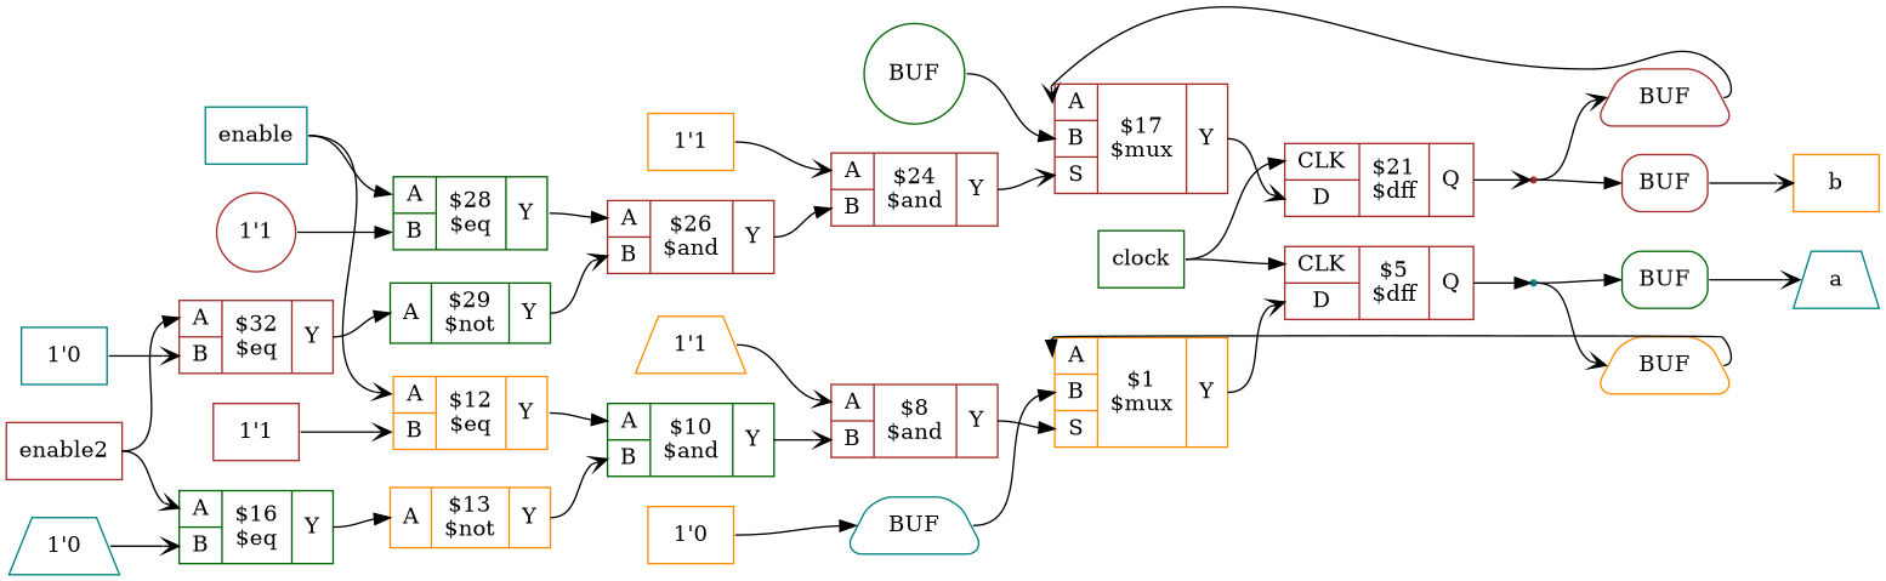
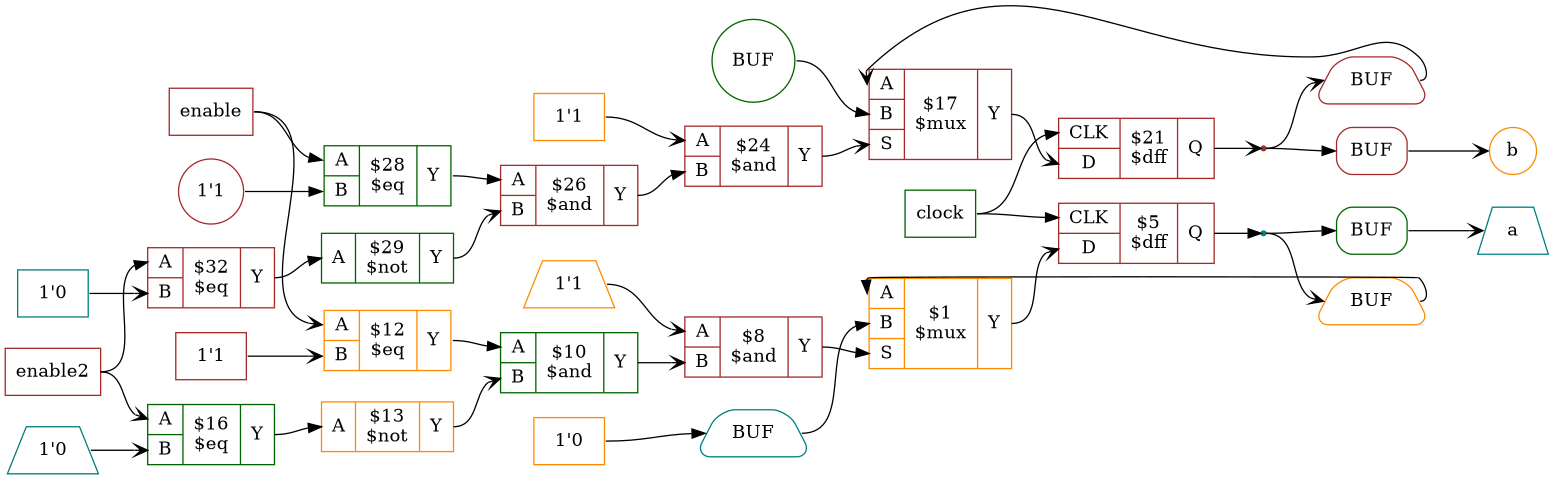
  digraph {
    rankdir=LR
    remincross=true
    node [color=brown shape=record]
    edge [arrowhead=vee color=black headport="p25:w" tailport=e]
-   n19 [color=teal fontcolor=black label=enable shape=box]
+   n19 [fontcolor=black label=enable shape=box]
    c30 [color=darkgreen label="{{<p25> A|<p26> B}|$28\n$eq|{<p27> Y}}"]
    c41 [color=darkorange label="{{<p25> A|<p26> B}|$12\n$eq|{<p27> Y}}"]
    c31 [label="{{<p25> A|<p26> B}|$26\n$and|{<p27> Y}}"]
    c42 [color=darkgreen label="{{<p25> A|<p26> B}|$10\n$and|{<p27> Y}}"]
    n20 [fontcolor=black label=enable2 shape=box]
    c28 [label="{{<p25> A|<p26> B}|$32\n$eq|{<p27> Y}}"]
    c39 [color=darkgreen label="{{<p25> A|<p26> B}|$16\n$eq|{<p27> Y}}"]
    c29 [color=darkgreen label="{{<p25> A}|$29\n$not|{<p27> Y}}"]
    c40 [color=darkorange label="{{<p25> A}|$13\n$not|{<p27> Y}}"]
    n21 [color=darkgreen fontcolor=black label=clock shape=box]
    c36 [label="{{<p33> CLK|<p34> D}|$21\n$dff|{<p35> Q}}"]
    c44 [label="{{<p33> CLK|<p34> D}|$5\n$dff|{<p35> Q}}"]
    n6 [shape=point]
    n15 [color=teal shape=point]
    x11 [color=darkgreen label=BUF shape=circle style=rounded]
    c38 [label="{{<p25> A|<p26> B|<p37> S}|$17\n$mux|{<p27> Y}}"]
-   n23 [color=darkorange fontcolor=black label=b shape=box]
+   n23 [color=darkorange fontcolor=black label=b shape=circle]
    n24 [color=teal fontcolor=black label=a shape=trapezium]
    v0 [color=teal label="1'0" shape=box]
    c32 [label="{{<p25> A|<p26> B}|$24\n$and|{<p27> Y}}"]
    v1 [label="1'1" shape=circle]
    v2 [color=darkorange label="1'1" shape=box]
    x7 [label=BUF shape=trapezium style=rounded]
    x12 [label=BUF shape=box style=rounded]
    v3 [color=teal label="1'0" shape=trapezium]
    c43 [label="{{<p25> A|<p26> B}|$8\n$and|{<p27> Y}}"]
    v4 [label="1'1" shape=box]
    c45 [color=darkorange label="{{<p25> A|<p26> B|<p37> S}|$1\n$mux|{<p27> Y}}"]
    v5 [color=darkorange label="1'1" shape=trapezium]
    x6 [color=darkorange label=BUF shape=trapezium style=rounded]
    x10 [color=darkgreen label=BUF shape=box style=rounded]
    v8 [color=darkorange label="1'0" shape=box]
    x9 [color=teal label=BUF shape=trapezium style=rounded]
    n19 -> c30 [arrowhead=normal]
    n19 -> c41
    c30 -> c31 [arrowhead=normal tailport="p27:e"]
    c41 -> c42 [arrowhead=normal tailport="p27:e"]
    c31 -> c32 [arrowhead=normal headport="p26:w" tailport="p27:e"]
    c42 -> c43 [headport="p26:w" tailport="p27:e"]
    n20 -> c28 [arrowhead=normal]
    n20 -> c39
    c28 -> c29 [arrowhead=normal tailport="p27:e"]
    c39 -> c40 [arrowhead=normal tailport="p27:e"]
    c29 -> c31 [headport="p26:w" tailport="p27:e"]
    c40 -> c42 [headport="p26:w" tailport="p27:e"]
    n21 -> c36 [arrowhead=normal headport="p33:w"]
    n21 -> c44 [arrowhead=normal headport="p33:w"]
    c36 -> n6 [headport=w tailport="p35:e"]
    c44 -> n15 [arrowhead=normal headport=w tailport="p35:e"]
    n6 -> x7 [headport="w:w"]
    n6 -> x12 [arrowhead=normal headport="w:w"]
    n15 -> x6 [headport="w:w"]
    n15 -> x10 [arrowhead=normal headport="w:w"]
    x11 -> c38 [arrowhead=normal headport="p26:w" tailport="e:e"]
    c38 -> c36 [headport="p34:w" tailport="p27:e"]
    v0 -> c28 [headport="p26:w"]
    c32 -> c38 [headport="p37:w" tailport="p27:e"]
    v1 -> c30 [arrowhead=normal headport="p26:w"]
    v2 -> c32
    x7 -> c38 [tailport="e:e"]
    x12 -> n23 [headport=w tailport="e:e"]
    v3 -> c39 [headport="p26:w"]
    c43 -> c45 [arrowhead=normal headport="p37:w" tailport="p27:e"]
    v4 -> c41 [headport="p26:w"]
    c45 -> c44 [headport="p34:w" tailport="p27:e"]
    v5 -> c43
    x6 -> c45 [arrowhead=normal tailport="e:e"]
    x10 -> n24 [headport=w tailport="e:e"]
    v8 -> x9 [arrowhead=normal headport="w:w"]
    x9 -> c45 [arrowhead=normal headport="p26:w" tailport="e:e"]
  }
